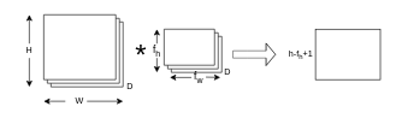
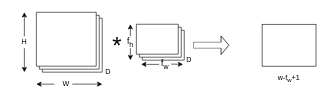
  <mxCell id="0" />
  <mxCell id="1" parent="0" />
  <mxCell id="2" value="" style="verticalLabelPosition=bottom;verticalAlign=top;html=1;shape=mxgraph.basic.layered_rect;dx=10;outlineConnect=0;" vertex="1" parent="1"><mxGeometry x="60" y="20" width="110" height="100" as="geometry" /></mxCell>
  <mxCell id="3" value="H" style="text;html=1;strokeColor=none;fillColor=none;align=center;verticalAlign=middle;whiteSpace=wrap;rounded=0;" vertex="1" parent="1"><mxGeometry x="20" y="60" width="40" height="20" as="geometry" /></mxCell>
  <mxCell id="4" style="edgeStyle=orthogonalEdgeStyle;rounded=0;orthogonalLoop=1;jettySize=auto;html=1;" edge="1" parent="1" source="5"><mxGeometry relative="1" as="geometry"><mxPoint x="60" y="140" as="targetPoint" /></mxGeometry></mxCell>
  <mxCell id="5" value="W" style="text;html=1;strokeColor=none;fillColor=none;align=center;verticalAlign=middle;whiteSpace=wrap;rounded=0;" vertex="1" parent="1"><mxGeometry x="90" y="130" width="40" height="20" as="geometry" /></mxCell>
  <mxCell id="6" value="D" style="text;html=1;strokeColor=none;fillColor=none;align=center;verticalAlign=middle;whiteSpace=wrap;rounded=0;" vertex="1" parent="1"><mxGeometry x="160" y="110" width="40" height="20" as="geometry" /></mxCell>
  <mxCell id="7" value="" style="endArrow=classic;html=1;" edge="1" parent="1"><mxGeometry width="50" height="50" relative="1" as="geometry"><mxPoint x="40" y="60" as="sourcePoint" /><mxPoint x="40" y="20" as="targetPoint" /></mxGeometry></mxCell>
  <mxCell id="8" value="" style="endArrow=classic;html=1;" edge="1" parent="1"><mxGeometry width="50" height="50" relative="1" as="geometry"><mxPoint x="40" y="80" as="sourcePoint" /><mxPoint x="40" y="120" as="targetPoint" /></mxGeometry></mxCell>
  <mxCell id="9" value="" style="endArrow=classic;html=1;" edge="1" parent="1"><mxGeometry width="50" height="50" relative="1" as="geometry"><mxPoint x="120" y="140" as="sourcePoint" /><mxPoint x="170" y="140" as="targetPoint" /></mxGeometry></mxCell>
  <mxCell id="10" value="" style="verticalLabelPosition=bottom;verticalAlign=top;html=1;shape=mxgraph.basic.layered_rect;dx=10;outlineConnect=0;" vertex="1" parent="1"><mxGeometry x="227" y="40" width="80" height="60" as="geometry" /></mxCell>
  <mxCell id="11" value="&lt;font style=&quot;font-size: 14px&quot;&gt;f&lt;sub&gt;h&lt;/sub&gt;&lt;/font&gt;" style="text;html=1;strokeColor=none;fillColor=none;align=center;verticalAlign=middle;whiteSpace=wrap;rounded=0;" vertex="1" parent="1"><mxGeometry x="197" y="60" width="40" height="20" as="geometry" /></mxCell>
  <mxCell id="12" style="edgeStyle=orthogonalEdgeStyle;rounded=0;orthogonalLoop=1;jettySize=auto;html=1;" edge="1" parent="1" source="13"><mxGeometry relative="1" as="geometry"><mxPoint x="235" y="107" as="targetPoint" /></mxGeometry></mxCell>
  <mxCell id="13" value="&lt;font style=&quot;font-size: 14px&quot;&gt;f&lt;sub&gt;w&lt;/sub&gt;&lt;/font&gt;" style="text;html=1;strokeColor=none;fillColor=none;align=center;verticalAlign=middle;whiteSpace=wrap;rounded=0;" vertex="1" parent="1"><mxGeometry x="265" y="102" width="20" height="10" as="geometry" /></mxCell>
  <mxCell id="14" value="D" style="text;html=1;strokeColor=none;fillColor=none;align=center;verticalAlign=middle;whiteSpace=wrap;rounded=0;" vertex="1" parent="1"><mxGeometry x="295" y="90" width="40" height="20" as="geometry" /></mxCell>
  <mxCell id="15" value="" style="endArrow=classic;html=1;" edge="1" parent="1"><mxGeometry width="50" height="50" relative="1" as="geometry"><mxPoint x="217" y="60" as="sourcePoint" /><mxPoint x="217" y="40" as="targetPoint" /></mxGeometry></mxCell>
  <mxCell id="16" value="" style="endArrow=classic;html=1;" edge="1" parent="1"><mxGeometry width="50" height="50" relative="1" as="geometry"><mxPoint x="217" y="80" as="sourcePoint" /><mxPoint x="217" y="100" as="targetPoint" /></mxGeometry></mxCell>
  <mxCell id="17" value="" style="endArrow=classic;html=1;" edge="1" parent="1"><mxGeometry width="50" height="50" relative="1" as="geometry"><mxPoint x="285" y="106.5" as="sourcePoint" /><mxPoint x="305" y="107" as="targetPoint" /></mxGeometry></mxCell>
  <mxCell id="18" value="&lt;font style=&quot;font-size: 40px&quot;&gt;*&lt;/font&gt;" style="text;html=1;strokeColor=none;fillColor=none;align=center;verticalAlign=middle;whiteSpace=wrap;rounded=0;" vertex="1" parent="1"><mxGeometry x="170" y="55" width="50" height="40" as="geometry" /></mxCell>
  <mxCell id="19" value="" style="shape=flexArrow;endArrow=classic;html=1;endSize=4;startSize=0;opacity=70;" edge="1" parent="1"><mxGeometry width="50" height="50" relative="1" as="geometry"><mxPoint x="322" y="75" as="sourcePoint" /><mxPoint x="382" y="75" as="targetPoint" /><Array as="points"><mxPoint x="342" y="75" /></Array></mxGeometry></mxCell>
  <mxCell id="20" value="" style="rounded=0;whiteSpace=wrap;html=1;" vertex="1" parent="1"><mxGeometry x="437" y="40" width="90" height="70" as="geometry" /></mxCell>
- <mxCell id="22" value="h-f&lt;sub&gt;h&lt;/sub&gt;+1" style="text;html=1;strokeColor=none;fillColor=none;align=center;verticalAlign=middle;whiteSpace=wrap;rounded=0;" vertex="1" parent="1"><mxGeometry x="397" y="65" width="40" height="20" as="geometry" /></mxCell>
+ <mxCell id="21" value="w-f&lt;sub&gt;w&lt;/sub&gt;+1" style="text;html=1;strokeColor=none;fillColor=none;align=center;verticalAlign=middle;whiteSpace=wrap;rounded=0;" vertex="1" parent="1"><mxGeometry x="462" y="120" width="40" height="20" as="geometry" /></mxCell>
